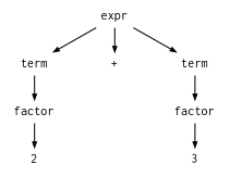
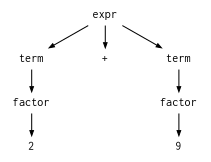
  digraph {
    ranksep=.3
    node [fontname=Courier fontsize=12 shape=none]
    edge [arrowsize=.5]
    n1 [height=.1 label=expr]
    n2 [height=.1 label=term]
    n3 [height=.1 label="+"]
    n4 [height=.1 label=term]
    n5 [height=.1 label=factor]
    n6 [height=.1 label=factor]
    n7 [height=.1 label=2]
-   n8 [height=.1 label=3]
+   n8 [height=.1 label=9]
    n1 -> n2
    n1 -> n3
    n1 -> n4
    n2 -> n5
    n4 -> n6
    n5 -> n7
    n6 -> n8
  }
